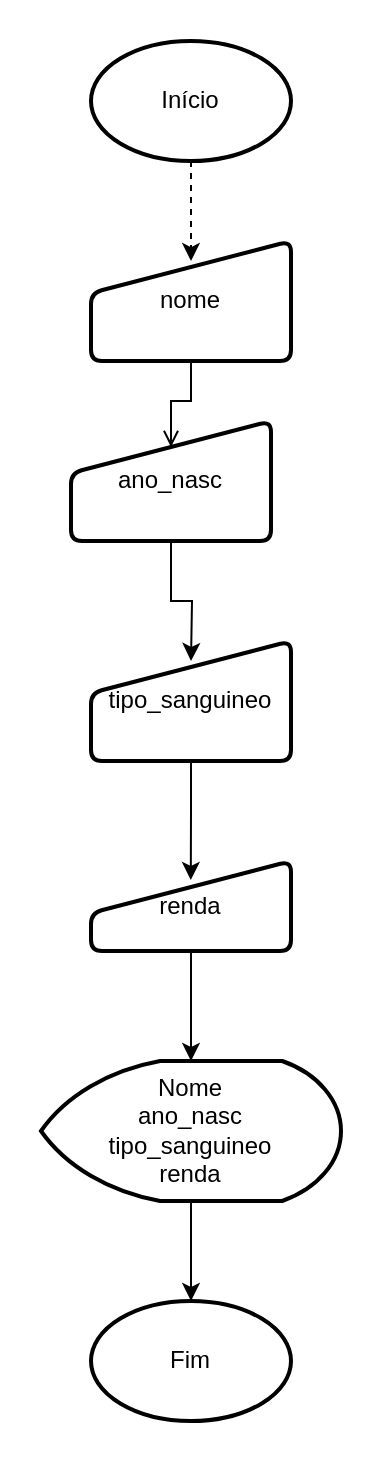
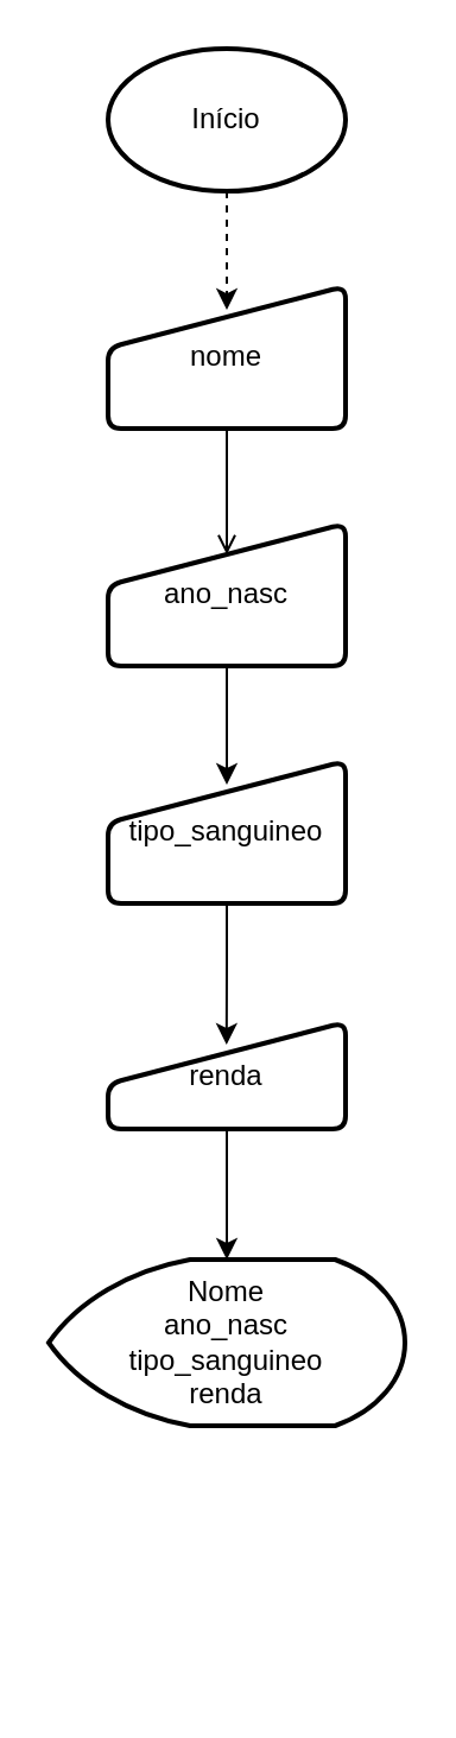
  <mxCell id="0" />
  <mxCell id="1" parent="0" />
  <mxCell id="2" value="Início" style="strokeWidth=2;html=1;shape=mxgraph.flowchart.start_1;whiteSpace=wrap;" parent="1" vertex="1"><mxGeometry x="45" y="20" width="100" height="60" as="geometry" /></mxCell>
  <mxCell id="3" value="nome" style="html=1;strokeWidth=2;shape=manualInput;whiteSpace=wrap;rounded=1;size=26;arcSize=11;" parent="1" vertex="1"><mxGeometry x="45" y="120" width="100" height="60" as="geometry" /></mxCell>
- <mxCell id="4" value="ano_nasc" style="html=1;strokeWidth=2;shape=manualInput;whiteSpace=wrap;rounded=1;size=26;arcSize=11;" parent="1" vertex="1"><mxGeometry x="35" y="210" width="100" height="60" as="geometry" /></mxCell>
+ <mxCell id="4" value="ano_nasc" style="html=1;strokeWidth=2;shape=manualInput;whiteSpace=wrap;rounded=1;size=26;arcSize=11;" parent="1" vertex="1"><mxGeometry x="45" y="220" width="100" height="60" as="geometry" /></mxCell>
  <mxCell id="5" value="Nome&lt;div&gt;ano_nasc&lt;/div&gt;&lt;div&gt;tipo_sanguineo&lt;/div&gt;&lt;div&gt;renda&lt;/div&gt;" style="strokeWidth=2;html=1;shape=mxgraph.flowchart.display;whiteSpace=wrap;" parent="1" vertex="1"><mxGeometry x="20" y="530" width="150" height="70" as="geometry" /></mxCell>
- <mxCell id="6" value="Fim" style="strokeWidth=2;html=1;shape=mxgraph.flowchart.start_1;whiteSpace=wrap;" parent="1" vertex="1"><mxGeometry x="45" y="650" width="100" height="60" as="geometry" /></mxCell>
  <mxCell id="7" style="edgeStyle=orthogonalEdgeStyle;rounded=0;orthogonalLoop=1;jettySize=auto;html=1;exitX=0.5;exitY=1;exitDx=0;exitDy=0;exitPerimeter=0;entryX=0.5;entryY=0.167;entryDx=0;entryDy=0;entryPerimeter=0;dashed=1;" parent="1" source="2" target="3" edge="1"><mxGeometry relative="1" as="geometry" /></mxCell>
  <mxCell id="8" style="edgeStyle=orthogonalEdgeStyle;rounded=0;orthogonalLoop=1;jettySize=auto;html=1;exitX=0.5;exitY=1;exitDx=0;exitDy=0;entryX=0.5;entryY=0.217;entryDx=0;entryDy=0;entryPerimeter=0;endArrow=open;" parent="1" source="3" target="4" edge="1"><mxGeometry relative="1" as="geometry" /></mxCell>
  <mxCell id="9" style="edgeStyle=orthogonalEdgeStyle;rounded=0;orthogonalLoop=1;jettySize=auto;html=1;exitX=0.5;exitY=1;exitDx=0;exitDy=0;" parent="1" source="4" edge="1"><mxGeometry relative="1" as="geometry"><mxPoint x="95" y="330" as="targetPoint" /></mxGeometry></mxCell>
- <mxCell id="10" style="edgeStyle=orthogonalEdgeStyle;rounded=0;orthogonalLoop=1;jettySize=auto;html=1;exitX=0.5;exitY=1;exitDx=0;exitDy=0;exitPerimeter=0;entryX=0.5;entryY=0;entryDx=0;entryDy=0;entryPerimeter=0;" parent="1" source="5" target="6" edge="1"><mxGeometry relative="1" as="geometry" /></mxCell>
  <mxCell id="11" value="tipo_sanguineo" style="html=1;strokeWidth=2;shape=manualInput;whiteSpace=wrap;rounded=1;size=26;arcSize=11;" vertex="1" parent="1"><mxGeometry x="45" y="320" width="100" height="60" as="geometry" /></mxCell>
  <mxCell id="12" style="edgeStyle=orthogonalEdgeStyle;rounded=0;orthogonalLoop=1;jettySize=auto;html=1;exitX=0.5;exitY=1;exitDx=0;exitDy=0;entryX=0.499;entryY=0.211;entryDx=0;entryDy=0;entryPerimeter=0;" edge="1" parent="1" source="11" target="13"><mxGeometry relative="1" as="geometry"><mxPoint x="185" y="370" as="targetPoint" /></mxGeometry></mxCell>
  <mxCell id="13" value="renda" style="html=1;strokeWidth=2;shape=manualInput;whiteSpace=wrap;rounded=1;size=26;arcSize=11;" vertex="1" parent="1"><mxGeometry x="45" y="430" width="100" height="45" as="geometry" /></mxCell>
  <mxCell id="14" style="edgeStyle=orthogonalEdgeStyle;rounded=0;orthogonalLoop=1;jettySize=auto;html=1;exitX=0.5;exitY=1;exitDx=0;exitDy=0;entryX=0.5;entryY=0;entryDx=0;entryDy=0;entryPerimeter=0;" edge="1" parent="1" source="13"><mxGeometry relative="1" as="geometry"><mxPoint x="95" y="530" as="targetPoint" /></mxGeometry></mxCell>
